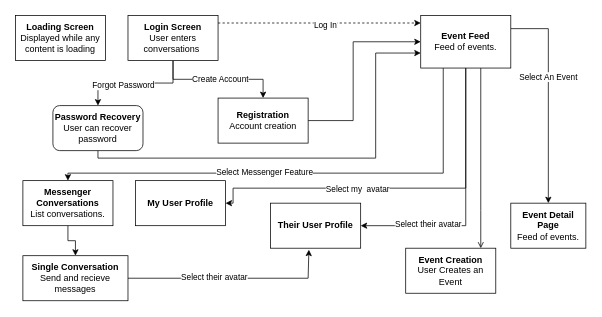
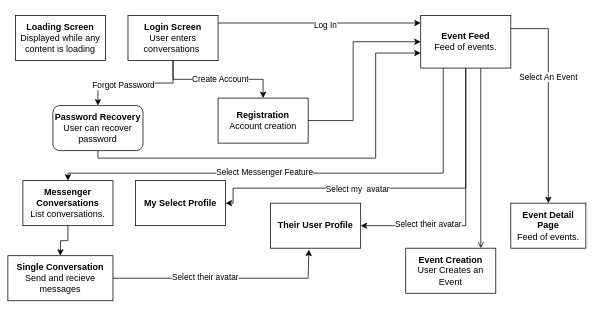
  <mxCell id="0" />
  <mxCell id="1" parent="0" />
  <mxCell id="2" value="&lt;b&gt;Loading Screen&lt;/b&gt;&lt;br&gt;Displayed while any content is loading" style="rounded=0;whiteSpace=wrap;html=1;" vertex="1" parent="1"><mxGeometry x="20" y="20" width="120" height="60" as="geometry" /></mxCell>
- <mxCell id="3" value="" style="edgeStyle=orthogonalEdgeStyle;rounded=0;orthogonalLoop=1;jettySize=auto;html=1;dashed=1;" edge="1" parent="1" source="9" target="19"><mxGeometry relative="1" as="geometry"><Array as="points"><mxPoint x="350" y="30" /><mxPoint x="350" y="30" /></Array></mxGeometry></mxCell>
+ <mxCell id="3" value="" style="edgeStyle=orthogonalEdgeStyle;rounded=0;orthogonalLoop=1;jettySize=auto;html=1;" edge="1" parent="1" source="9" target="19"><mxGeometry relative="1" as="geometry"><Array as="points"><mxPoint x="350" y="30" /><mxPoint x="350" y="30" /></Array></mxGeometry></mxCell>
  <mxCell id="4" value="Log In" style="edgeLabel;html=1;align=center;verticalAlign=middle;resizable=0;points=[];" vertex="1" connectable="0" parent="3"><mxGeometry x="0.05" y="-2" relative="1" as="geometry"><mxPoint as="offset" /></mxGeometry></mxCell>
  <mxCell id="5" value="" style="edgeStyle=orthogonalEdgeStyle;rounded=0;orthogonalLoop=1;jettySize=auto;html=1;" edge="1" parent="1" source="9" target="21"><mxGeometry relative="1" as="geometry" /></mxCell>
  <mxCell id="6" value="Create Account" style="edgeLabel;html=1;align=center;verticalAlign=middle;resizable=0;points=[];" vertex="1" connectable="0" parent="5"><mxGeometry x="0.018" y="1" relative="1" as="geometry"><mxPoint as="offset" /></mxGeometry></mxCell>
  <mxCell id="7" style="edgeStyle=orthogonalEdgeStyle;rounded=0;orthogonalLoop=1;jettySize=auto;html=1;" edge="1" parent="1" source="9" target="23"><mxGeometry relative="1" as="geometry"><mxPoint x="170" y="130" as="targetPoint" /></mxGeometry></mxCell>
  <mxCell id="8" value="Forgot Password" style="edgeLabel;html=1;align=center;verticalAlign=middle;resizable=0;points=[];" vertex="1" connectable="0" parent="7"><mxGeometry x="0.218" y="2" relative="1" as="geometry"><mxPoint as="offset" /></mxGeometry></mxCell>
  <mxCell id="9" value="&lt;b&gt;Login Screen&lt;br&gt;&lt;/b&gt;User enters conversations&amp;nbsp;" style="whiteSpace=wrap;html=1;rounded=0;" vertex="1" parent="1"><mxGeometry x="170" y="20" width="120" height="60" as="geometry" /></mxCell>
  <mxCell id="10" value="" style="edgeStyle=orthogonalEdgeStyle;rounded=0;orthogonalLoop=1;jettySize=auto;html=1;exitX=1;exitY=0.25;exitDx=0;exitDy=0;" edge="1" parent="1" source="19" target="24"><mxGeometry relative="1" as="geometry" /></mxCell>
  <mxCell id="11" value="Select An Event" style="edgeLabel;html=1;align=center;verticalAlign=middle;resizable=0;points=[];" vertex="1" connectable="0" parent="10"><mxGeometry x="-0.196" y="-1" relative="1" as="geometry"><mxPoint as="offset" /></mxGeometry></mxCell>
  <mxCell id="12" style="edgeStyle=orthogonalEdgeStyle;rounded=0;orthogonalLoop=1;jettySize=auto;html=1;exitX=0.25;exitY=1;exitDx=0;exitDy=0;" edge="1" parent="1" source="19" target="26"><mxGeometry relative="1" as="geometry"><mxPoint x="580" y="230" as="targetPoint" /><Array as="points"><mxPoint x="590" y="230" /><mxPoint x="90" y="230" /></Array></mxGeometry></mxCell>
  <mxCell id="13" value="Select Messenger Feature" style="edgeLabel;html=1;align=center;verticalAlign=middle;resizable=0;points=[];" vertex="1" connectable="0" parent="12"><mxGeometry x="0.166" y="-2" relative="1" as="geometry"><mxPoint as="offset" /></mxGeometry></mxCell>
  <mxCell id="14" style="edgeStyle=orthogonalEdgeStyle;rounded=0;orthogonalLoop=1;jettySize=auto;html=1;exitX=0.5;exitY=1;exitDx=0;exitDy=0;" edge="1" parent="1" source="19" target="27"><mxGeometry relative="1" as="geometry"><mxPoint x="610" y="280" as="targetPoint" /><Array as="points"><mxPoint x="620" y="250" /><mxPoint x="310" y="250" /></Array></mxGeometry></mxCell>
  <mxCell id="15" value="Select my&amp;nbsp; avatar" style="edgeLabel;html=1;align=center;verticalAlign=middle;resizable=0;points=[];" vertex="1" connectable="0" parent="14"><mxGeometry x="-0.109" y="4" relative="1" as="geometry"><mxPoint x="-81.24" y="-4" as="offset" /></mxGeometry></mxCell>
  <mxCell id="16" style="edgeStyle=orthogonalEdgeStyle;rounded=0;orthogonalLoop=1;jettySize=auto;html=1;entryX=1;entryY=0.5;entryDx=0;entryDy=0;" edge="1" parent="1" source="19" target="28"><mxGeometry relative="1" as="geometry"><Array as="points"><mxPoint x="620" y="300" /></Array></mxGeometry></mxCell>
  <mxCell id="17" value="Select their avatar" style="edgeLabel;html=1;align=center;verticalAlign=middle;resizable=0;points=[];" vertex="1" connectable="0" parent="16"><mxGeometry x="0.491" y="-3" relative="1" as="geometry"><mxPoint as="offset" /></mxGeometry></mxCell>
  <mxCell id="18" style="edgeStyle=orthogonalEdgeStyle;rounded=0;orthogonalLoop=1;jettySize=auto;html=1;endArrow=open;" edge="1" parent="1" source="19" target="29"><mxGeometry relative="1" as="geometry"><mxPoint x="690" y="170" as="targetPoint" /><Array as="points"><mxPoint x="640" y="280" /><mxPoint x="640" y="280" /></Array></mxGeometry></mxCell>
  <mxCell id="19" value="&lt;b&gt;Event Feed&lt;/b&gt;&lt;br&gt;Feed of events." style="whiteSpace=wrap;html=1;rounded=0;" vertex="1" parent="1"><mxGeometry x="560" y="20" width="120" height="70" as="geometry" /></mxCell>
  <mxCell id="20" style="edgeStyle=orthogonalEdgeStyle;rounded=0;orthogonalLoop=1;jettySize=auto;html=1;entryX=0;entryY=0.5;entryDx=0;entryDy=0;" edge="1" parent="1" source="21" target="19"><mxGeometry relative="1" as="geometry"><Array as="points"><mxPoint x="470" y="160" /><mxPoint x="470" y="55" /></Array></mxGeometry></mxCell>
  <mxCell id="21" value="&lt;b&gt;Registration&lt;br&gt;&lt;/b&gt;Account creation" style="whiteSpace=wrap;html=1;rounded=0;" vertex="1" parent="1"><mxGeometry x="290" y="130" width="120" height="60" as="geometry" /></mxCell>
  <mxCell id="22" style="edgeStyle=orthogonalEdgeStyle;rounded=0;orthogonalLoop=1;jettySize=auto;html=1;" edge="1" parent="1" source="23"><mxGeometry relative="1" as="geometry"><mxPoint x="560" y="70" as="targetPoint" /><Array as="points"><mxPoint x="130" y="210" /><mxPoint x="500" y="210" /><mxPoint x="500" y="70" /></Array></mxGeometry></mxCell>
  <mxCell id="23" value="&lt;b&gt;Password Recovery&lt;/b&gt;&lt;br&gt;User can recover password" style="whiteSpace=wrap;html=1;rounded=1;" vertex="1" parent="1"><mxGeometry x="70" y="140" width="120" height="60" as="geometry" /></mxCell>
  <mxCell id="24" value="&lt;b&gt;Event Detail Page&lt;/b&gt;&lt;br&gt;Feed of events." style="whiteSpace=wrap;html=1;rounded=0;" vertex="1" parent="1"><mxGeometry x="680" y="270" width="100" height="60" as="geometry" /></mxCell>
  <mxCell id="25" value="" style="edgeStyle=orthogonalEdgeStyle;rounded=0;orthogonalLoop=1;jettySize=auto;html=1;" edge="1" parent="1" source="26" target="32"><mxGeometry relative="1" as="geometry" /></mxCell>
  <mxCell id="26" value="&lt;b&gt;Messenger Conversations&lt;/b&gt;&lt;br&gt;List conversations." style="rounded=0;whiteSpace=wrap;html=1;" vertex="1" parent="1"><mxGeometry x="30" y="240" width="120" height="60" as="geometry" /></mxCell>
- <mxCell id="27" value="&lt;b&gt;My User Profile&lt;/b&gt;" style="rounded=0;whiteSpace=wrap;html=1;" vertex="1" parent="1"><mxGeometry x="180" y="240" width="120" height="60" as="geometry" /></mxCell>
+ <mxCell id="27" value="&lt;b&gt;My Select Profile&lt;/b&gt;" style="rounded=0;whiteSpace=wrap;html=1;" vertex="1" parent="1"><mxGeometry x="180" y="240" width="120" height="60" as="geometry" /></mxCell>
  <mxCell id="28" value="&lt;b&gt;Their User Profile&lt;/b&gt;" style="rounded=0;whiteSpace=wrap;html=1;" vertex="1" parent="1"><mxGeometry x="360" y="270" width="120" height="60" as="geometry" /></mxCell>
  <mxCell id="29" value="&lt;b&gt;Event Creation&lt;/b&gt;&lt;br&gt;User Creates an Event" style="rounded=0;whiteSpace=wrap;html=1;" vertex="1" parent="1"><mxGeometry x="540" y="330" width="120" height="60" as="geometry" /></mxCell>
  <mxCell id="30" style="edgeStyle=orthogonalEdgeStyle;rounded=0;orthogonalLoop=1;jettySize=auto;html=1;entryX=0.425;entryY=1.033;entryDx=0;entryDy=0;entryPerimeter=0;" edge="1" parent="1" source="32" target="28"><mxGeometry relative="1" as="geometry"><mxPoint x="410" y="340" as="targetPoint" /><Array as="points"><mxPoint x="410" y="370" /></Array></mxGeometry></mxCell>
  <mxCell id="31" value="Select their avatar" style="edgeLabel;html=1;align=center;verticalAlign=middle;resizable=0;points=[];" vertex="1" connectable="0" parent="30"><mxGeometry x="-0.18" y="2" relative="1" as="geometry"><mxPoint as="offset" /></mxGeometry></mxCell>
- <mxCell id="32" value="&lt;b&gt;Single Conversation&lt;/b&gt;&lt;br&gt;Send and recieve messages" style="whiteSpace=wrap;html=1;rounded=0;" vertex="1" parent="1"><mxGeometry x="30" y="340" width="140" height="60" as="geometry" /></mxCell>
+ <mxCell id="32" value="&lt;b&gt;Single Conversation&lt;/b&gt;&lt;br&gt;Send and recieve messages" style="whiteSpace=wrap;html=1;rounded=0;" vertex="1" parent="1"><mxGeometry x="10" y="340" width="140" height="60" as="geometry" /></mxCell>
